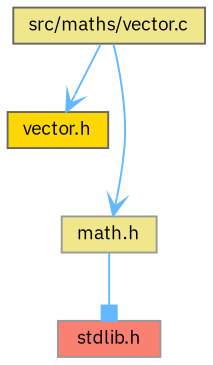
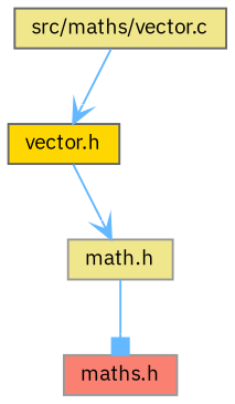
  digraph {
    fontname="IBM Plex Sans"
    node [color=grey60 fillcolor=khaki fontname="IBM Plex Sans" fontsize=10 shape=box style=filled]
    edge [arrowhead=vee color=steelblue1 fontname="IBM Plex Sans" fontsize=10 labelfontname=Helvetica labelfontsize=10 style=solid]
    n1 [color=gray40 fontcolor=black height=0.2 label="src/maths/vector.c" width=0.4]
    n2 [color=grey40 fillcolor=gold height=0.2 label="vector.h" width=0.4]
    n3 [height=0.2 label="math.h" width=0.4]
-   n4 [fillcolor=salmon height=0.2 label="stdlib.h" width=0.4]
+   n4 [fillcolor=salmon height=0.2 label="maths.h" width=0.4]
    n1 -> n2
-   n1 -> n3
+   n2 -> n3
    n3 -> n4 [arrowhead=box]
  }
